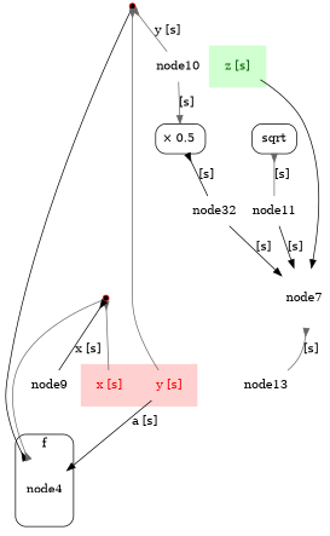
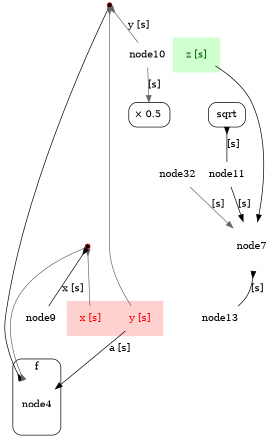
  digraph {
    rankdir=TB
    node [shape=none]
    edge [arrowhead=none arrowtail=inv color=gray40 dir=both]
    n1 [fontcolor=darkgreen label="z [s]"]
    node4 [fixedsize=true height=1.0]
    n3 [fontcolor=red label="x [s]"]
    n4 [fontcolor=red label="y [s]"]
    n5 [label="× 0.5 " shape=box style=rounded]
    node7 [fixedsize=true height=1.0]
    n7 [fixedsize=true label=node32 shape=plaintext]
    node5 [color=red fillcolor=black shape=point style=filled width=0.1]
    node6 [color=red fillcolor=black shape=point style=filled width=0.1]
    node13 [color=red fixedsize=true shape=plaintext]
    node10 [fixedsize=true shape=plaintext]
    node9 [fixedsize=true shape=plaintext]
    n13 [label=sqrt shape=box style=rounded]
    node11 [fixedsize=true shape=plaintext]
    subgraph cluster_1 {
      bgcolor="#d0FFd0"
      color=white
      shape=plaintext
      n1
    }
    subgraph cluster_2 {
      label=f
      shape=box
      style=rounded
      node4
    }
    subgraph cluster_3 {
      bgcolor="#FFd0d0"
      color=white
      shape=plaintext
      n3
      n4
    }
    n1 -> n5 [style=invis arrowhead="" arrowtail="" color="" dir=""]
    n1 -> node7 [arrowhead=normal arrowtail=none color=black]
    n1 -> n7 [style=invis arrowhead="" arrowtail="" color="" dir=""]
    node4 -> node5 [color=black constraint=false weight=0]
    node4 -> node6 [constraint=false weight=0]
    n4 -> node4 [arrowhead=normal arrowtail=none color=black label="a [s]" weight=0.5]
    n5 -> n4 [style=invis arrowhead="" arrowtail="" color="" dir=""]
-   n5 -> n7 [color=black label="[s]" weight=0]
    node7 -> n4 [style=invis arrowhead="" arrowtail="" color="" dir=""]
-   node7 -> node13 [label="[s]" weight=0.5]
+   node7 -> node13 [color=black label="[s]" weight=0.5]
    n7 -> n4 [style=invis arrowhead="" arrowtail="" color="" dir=""]
-   n7 -> node7 [arrowhead=normal arrowtail=none color=black label="[s]" weight=0]
+   n7 -> node7 [arrowhead=normal arrowtail=none label="[s]" weight=0]
    node5 -> n4
    node5 -> node10 [label="y [s]" weight=0.5]
    node6 -> n3
    node6 -> node9 [color=black label="x [s]" weight=0.5]
    node10 -> n5 [arrowhead=normal arrowtail=none label="[s]" weight=0.5]
-   n13 -> node11 [label="[s]" weight=0]
+   n13 -> node11 [color=black label="[s]" weight=0]
    node11 -> node7 [arrowhead=normal arrowtail=none color=black label="[s]" weight=0]
  }
